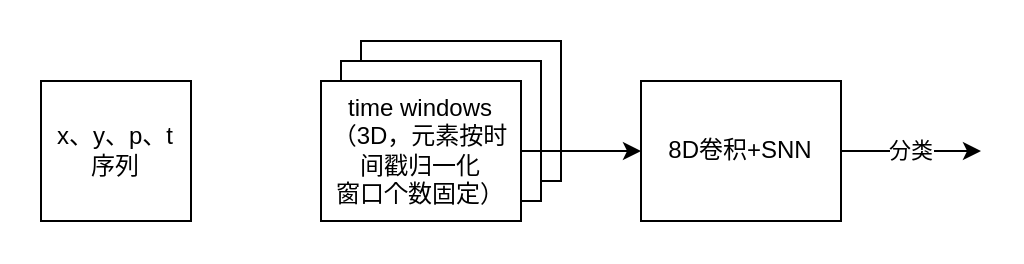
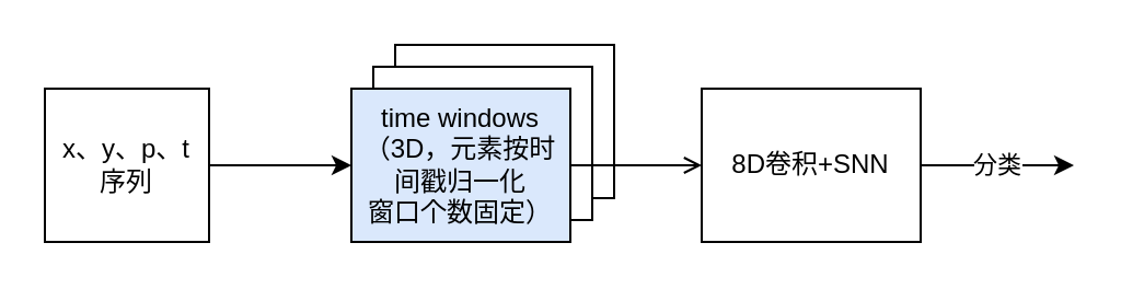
  <mxCell id="0" />
  <mxCell id="1" parent="0" />
  <mxCell id="2" value="time window" style="rounded=0;whiteSpace=wrap;html=1;" vertex="1" parent="1"><mxGeometry x="180" y="20" width="100" height="70" as="geometry" /></mxCell>
  <mxCell id="3" value="time window" style="rounded=0;whiteSpace=wrap;html=1;" vertex="1" parent="1"><mxGeometry x="170" y="30" width="100" height="70" as="geometry" /></mxCell>
+ <mxCell id="4" value="" style="edgeStyle=orthogonalEdgeStyle;rounded=0;orthogonalLoop=1;jettySize=auto;html=1;" edge="1" parent="1" source="5" target="6"><mxGeometry relative="1" as="geometry" /></mxCell>
  <mxCell id="5" value="x、y、p、t&lt;div&gt;序列&lt;/div&gt;" style="rounded=0;whiteSpace=wrap;html=1;" vertex="1" parent="1"><mxGeometry x="20" y="40" width="75" height="70" as="geometry" /></mxCell>
- <mxCell id="6" value="time windows&lt;div&gt;（3D，元素按时间戳归一化&lt;br&gt;&lt;div&gt;窗口个数固定）&lt;/div&gt;&lt;/div&gt;" style="rounded=0;whiteSpace=wrap;html=1;" vertex="1" parent="1"><mxGeometry x="160" y="40" width="100" height="70" as="geometry" /></mxCell>
+ <mxCell id="6" value="time windows&lt;div&gt;（3D，元素按时间戳归一化&lt;br&gt;&lt;div&gt;窗口个数固定）&lt;/div&gt;&lt;/div&gt;" style="rounded=0;whiteSpace=wrap;html=1;fillColor=#dae8fc;" vertex="1" parent="1"><mxGeometry x="160" y="40" width="100" height="70" as="geometry" /></mxCell>
  <mxCell id="7" value="分类" style="edgeStyle=orthogonalEdgeStyle;rounded=0;orthogonalLoop=1;jettySize=auto;html=1;" edge="1" parent="1" source="8"><mxGeometry relative="1" as="geometry"><mxPoint x="490" y="75" as="targetPoint" /></mxGeometry></mxCell>
  <mxCell id="8" value="8D卷积+SNN" style="rounded=0;whiteSpace=wrap;html=1;" vertex="1" parent="1"><mxGeometry x="320" y="40" width="100" height="70" as="geometry" /></mxCell>
- <mxCell id="9" value="" style="endArrow=classic;html=1;rounded=0;exitX=1;exitY=0.5;exitDx=0;exitDy=0;entryX=0;entryY=0.5;entryDx=0;entryDy=0;" edge="1" parent="1" source="6" target="8"><mxGeometry width="50" height="50" relative="1" as="geometry"><mxPoint x="320" y="80" as="sourcePoint" /><mxPoint x="370" y="30" as="targetPoint" /></mxGeometry></mxCell>
+ <mxCell id="9" value="" style="endArrow=open;html=1;rounded=0;exitX=1;exitY=0.5;exitDx=0;exitDy=0;entryX=0;entryY=0.5;entryDx=0;entryDy=0;" edge="1" parent="1" source="6" target="8"><mxGeometry width="50" height="50" relative="1" as="geometry"><mxPoint x="320" y="80" as="sourcePoint" /><mxPoint x="370" y="30" as="targetPoint" /></mxGeometry></mxCell>
